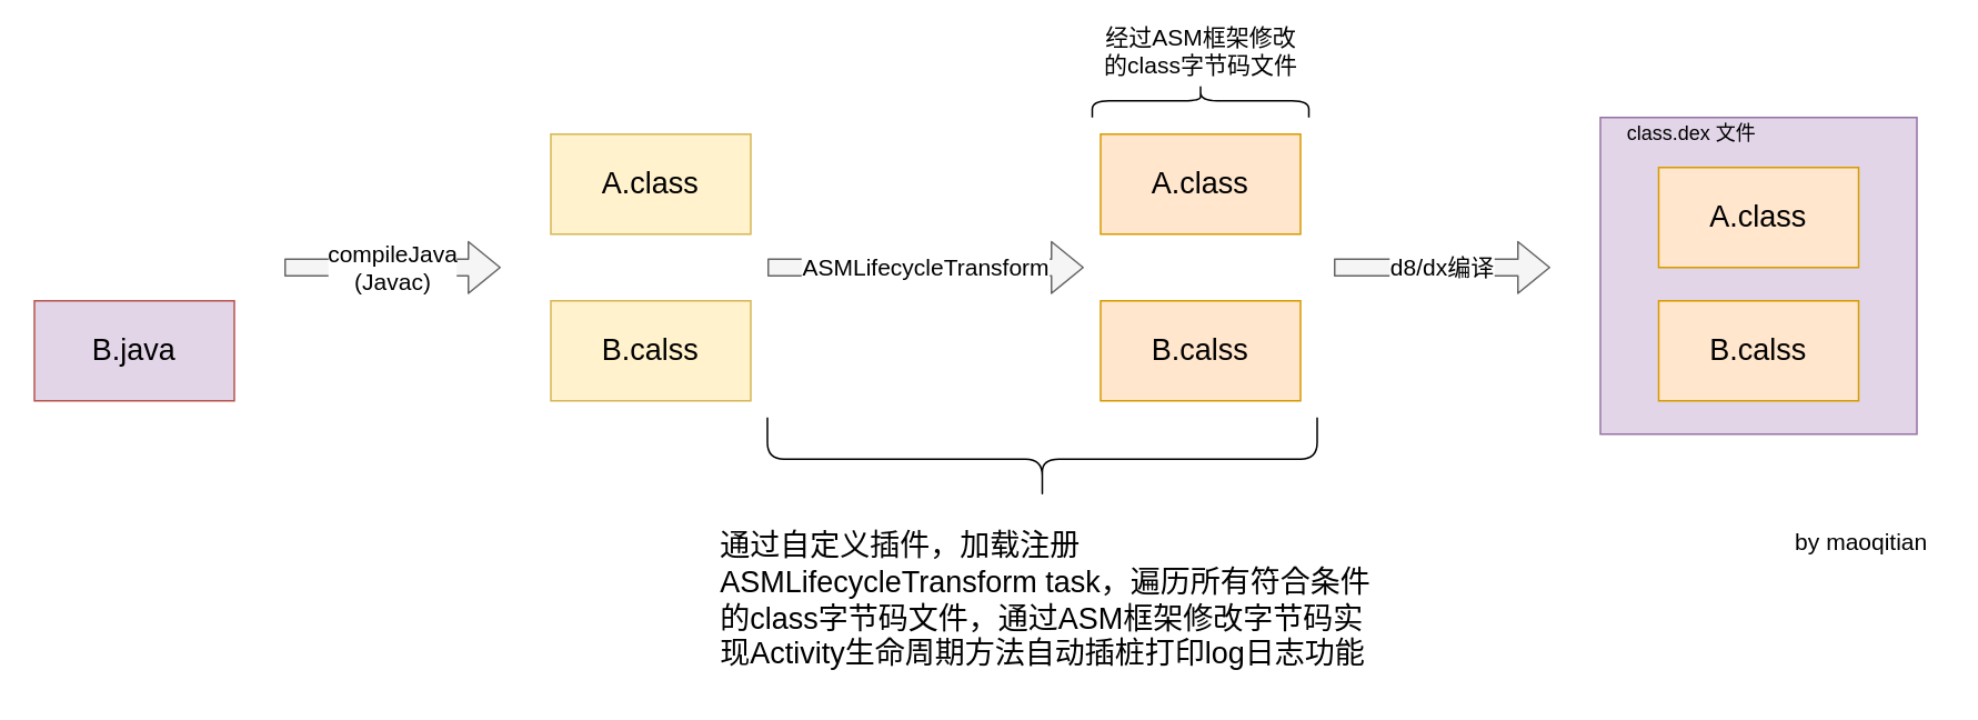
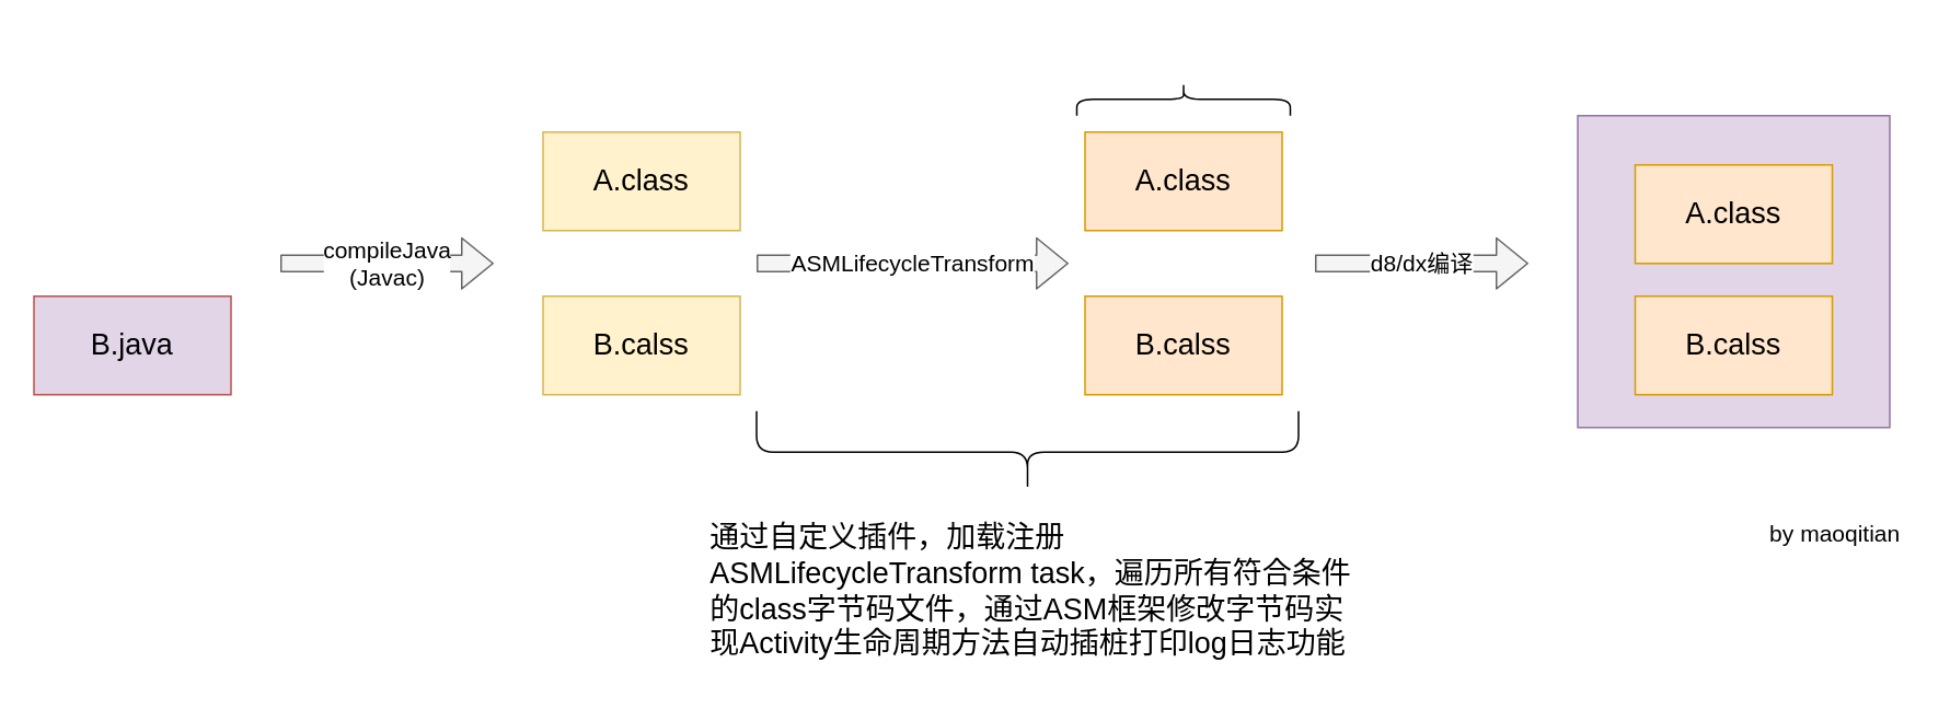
  <mxCell id="0" />
  <mxCell id="1" parent="0" />
  <mxCell id="2" value="&lt;span&gt;&lt;font style=&quot;font-size: 18px&quot;&gt;B.java&lt;/font&gt;&lt;/span&gt;" style="rounded=0;whiteSpace=wrap;html=1;fillColor=#e1d5e7;strokeColor=#b85450;" vertex="1" parent="1"><mxGeometry x="20" y="180" width="120" height="60" as="geometry" /></mxCell>
  <mxCell id="3" value="&lt;font style=&quot;font-size: 14px&quot;&gt;compileJava&lt;br&gt;(Javac)&lt;/font&gt;" style="shape=flexArrow;endArrow=classic;html=1;fillColor=#f5f5f5;strokeColor=#666666;" edge="1" parent="1"><mxGeometry width="50" height="50" relative="1" as="geometry"><mxPoint x="170" y="160" as="sourcePoint" /><mxPoint x="300" y="160" as="targetPoint" /></mxGeometry></mxCell>
  <mxCell id="4" value="&lt;font style=&quot;font-size: 18px&quot;&gt;A.class&lt;/font&gt;" style="rounded=0;whiteSpace=wrap;html=1;fillColor=#fff2cc;strokeColor=#d6b656;" vertex="1" parent="1"><mxGeometry x="330" y="80" width="120" height="60" as="geometry" /></mxCell>
  <mxCell id="5" value="&lt;span&gt;&lt;font style=&quot;font-size: 18px&quot;&gt;B.calss&lt;/font&gt;&lt;/span&gt;" style="rounded=0;whiteSpace=wrap;html=1;fillColor=#fff2cc;strokeColor=#d6b656;" vertex="1" parent="1"><mxGeometry x="330" y="180" width="120" height="60" as="geometry" /></mxCell>
  <mxCell id="6" value="&lt;span style=&quot;font-size: 14px&quot;&gt;ASMLifecycleTransform&lt;/span&gt;" style="shape=flexArrow;endArrow=classic;html=1;fillColor=#f5f5f5;strokeColor=#666666;" edge="1" parent="1"><mxGeometry width="50" height="50" relative="1" as="geometry"><mxPoint x="460" y="160" as="sourcePoint" /><mxPoint x="650" y="160" as="targetPoint" /></mxGeometry></mxCell>
  <mxCell id="7" value="&lt;font style=&quot;font-size: 18px&quot;&gt;A.class&lt;/font&gt;" style="rounded=0;whiteSpace=wrap;html=1;fillColor=#ffe6cc;strokeColor=#d79b00;" vertex="1" parent="1"><mxGeometry x="660" y="80" width="120" height="60" as="geometry" /></mxCell>
  <mxCell id="8" value="&lt;span&gt;&lt;font style=&quot;font-size: 18px&quot;&gt;B.calss&lt;/font&gt;&lt;/span&gt;" style="rounded=0;whiteSpace=wrap;html=1;fillColor=#ffe6cc;strokeColor=#d79b00;" vertex="1" parent="1"><mxGeometry x="660" y="180" width="120" height="60" as="geometry" /></mxCell>
  <mxCell id="9" value="&lt;span style=&quot;font-size: 14px&quot;&gt;d8/dx编译&lt;/span&gt;" style="shape=flexArrow;endArrow=classic;html=1;fillColor=#f5f5f5;strokeColor=#666666;" edge="1" parent="1"><mxGeometry width="50" height="50" relative="1" as="geometry"><mxPoint x="800" y="160" as="sourcePoint" /><mxPoint x="930" y="160" as="targetPoint" /><Array as="points" /></mxGeometry></mxCell>
  <mxCell id="10" value="" style="whiteSpace=wrap;html=1;aspect=fixed;fillColor=#e1d5e7;strokeColor=#9673a6;align=left;" vertex="1" parent="1"><mxGeometry x="960" y="70" width="190" height="190" as="geometry" /></mxCell>
  <mxCell id="11" value="&lt;font style=&quot;font-size: 18px&quot;&gt;A.class&lt;/font&gt;" style="rounded=0;whiteSpace=wrap;html=1;fillColor=#ffe6cc;strokeColor=#d79b00;" vertex="1" parent="1"><mxGeometry x="995" y="100" width="120" height="60" as="geometry" /></mxCell>
  <mxCell id="12" value="&lt;span&gt;&lt;font style=&quot;font-size: 18px&quot;&gt;B.calss&lt;/font&gt;&lt;/span&gt;" style="rounded=0;whiteSpace=wrap;html=1;fillColor=#ffe6cc;strokeColor=#d79b00;" vertex="1" parent="1"><mxGeometry x="995" y="180" width="120" height="60" as="geometry" /></mxCell>
- <mxCell id="13" value="class.dex 文件" style="text;html=1;strokeColor=none;fillColor=none;align=center;verticalAlign=middle;whiteSpace=wrap;rounded=0;" vertex="1" parent="1"><mxGeometry x="970" y="70" width="90" height="20" as="geometry" /></mxCell>
  <mxCell id="14" value="" style="shape=curlyBracket;whiteSpace=wrap;html=1;rounded=1;size=0.5;direction=north;" vertex="1" parent="1"><mxGeometry x="460" y="250" width="330" height="50" as="geometry" /></mxCell>
  <mxCell id="15" value="&lt;font style=&quot;font-size: 18px&quot;&gt;通过自定义插件，加载注册&lt;span style=&quot;background-color: rgb(255 , 255 , 255)&quot;&gt;ASMLifecycleTransform task，遍历所有符合条件的class字节码文件，通过ASM框架修改字节码实现Activity生命周期方法自动插桩打印log日志功能&lt;/span&gt;&lt;/font&gt;" style="text;html=1;strokeColor=none;fillColor=none;align=left;verticalAlign=middle;whiteSpace=wrap;rounded=0;" vertex="1" parent="1"><mxGeometry x="430" y="310" width="400" height="100" as="geometry" /></mxCell>
  <mxCell id="16" value="" style="shape=curlyBracket;whiteSpace=wrap;html=1;rounded=1;rotation=0;direction=south;" vertex="1" parent="1"><mxGeometry x="655" y="50" width="130" height="20" as="geometry" /></mxCell>
- <mxCell id="17" value="&lt;font style=&quot;font-size: 14px&quot;&gt;经过ASM框架修改的class字节码文件&lt;/font&gt;" style="text;html=1;strokeColor=none;fillColor=none;align=center;verticalAlign=middle;whiteSpace=wrap;rounded=0;" vertex="1" parent="1"><mxGeometry x="657.5" y="20" width="125" height="20" as="geometry" /></mxCell>
  <mxCell id="18" value="&lt;font style=&quot;font-size: 14px&quot;&gt;&amp;nbsp;by maoqitian&lt;/font&gt;" style="text;html=1;strokeColor=none;fillColor=none;align=center;verticalAlign=middle;whiteSpace=wrap;rounded=0;" vertex="1" parent="1"><mxGeometry x="1065" y="315" width="100" height="20" as="geometry" /></mxCell>
